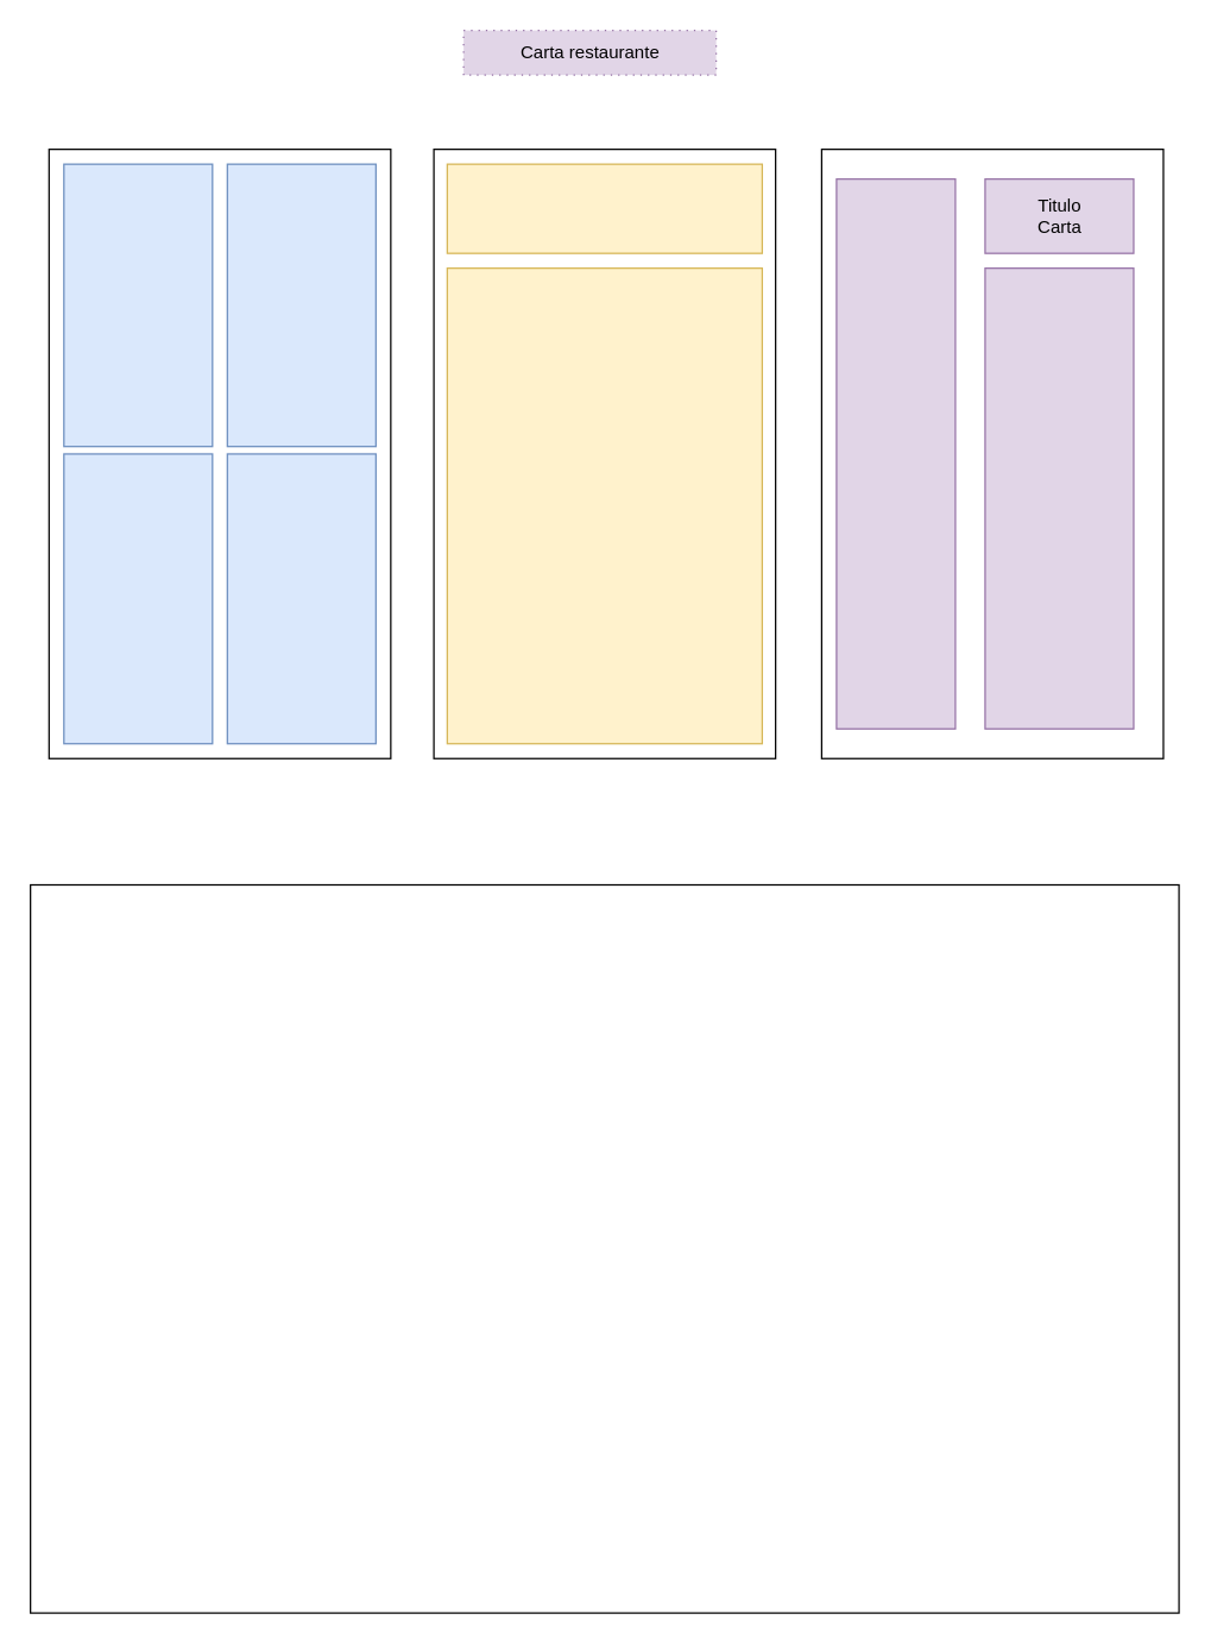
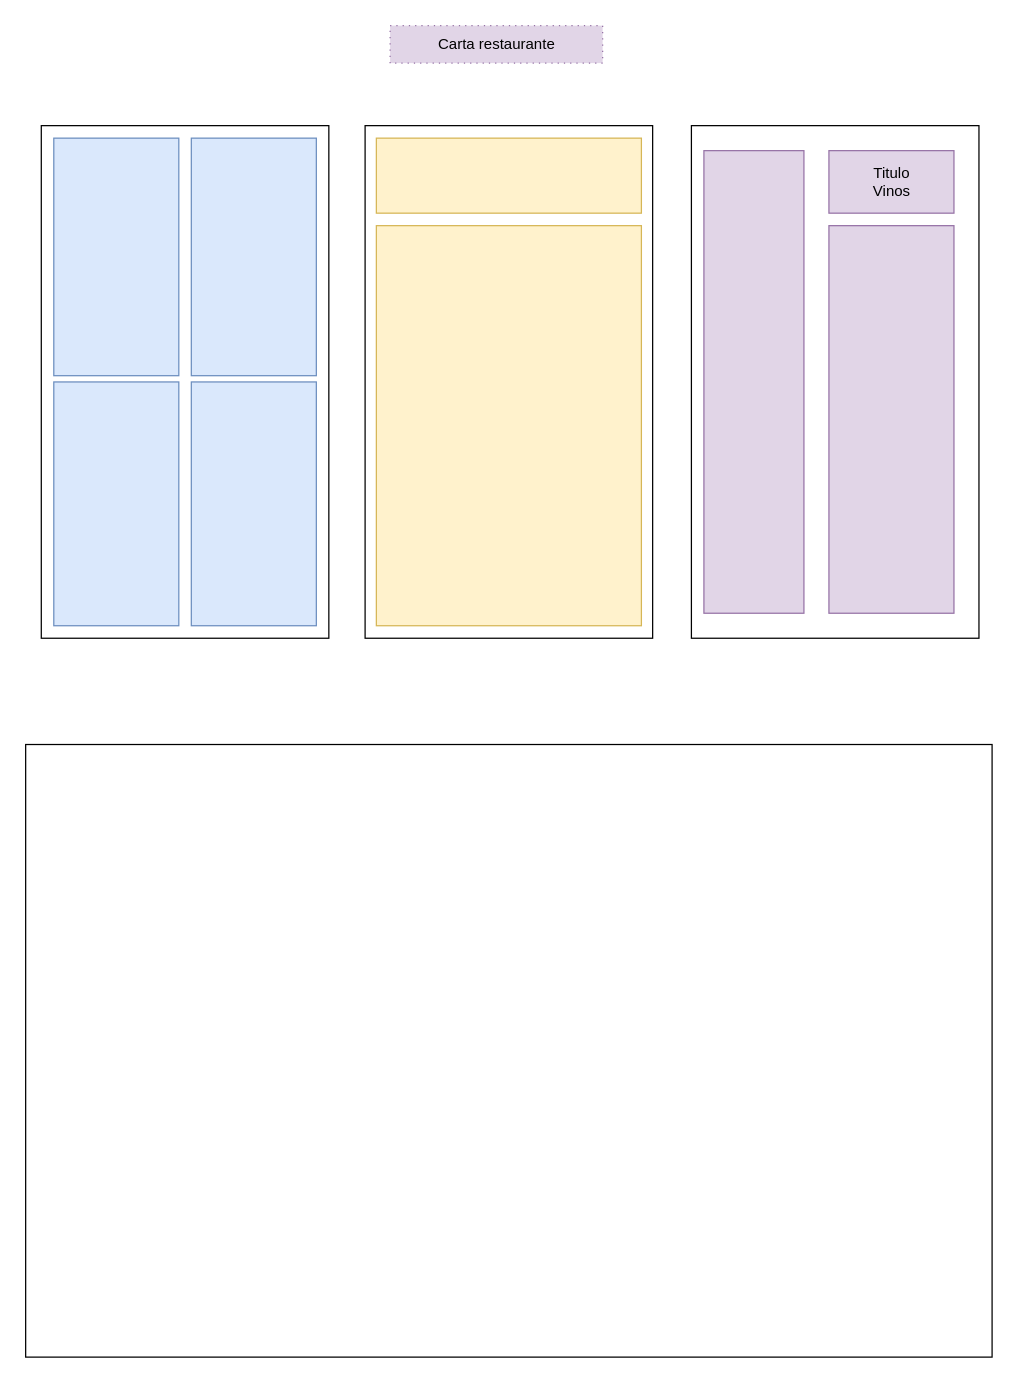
  <mxCell id="0" />
  <mxCell id="1" parent="0" />
  <mxCell id="2" value="" style="rounded=0;whiteSpace=wrap;html=1;" parent="1" vertex="1"><mxGeometry x="32.5" y="100" width="230" height="410" as="geometry" /></mxCell>
  <mxCell id="3" value="Carta restaurante" style="text;html=1;align=center;verticalAlign=middle;whiteSpace=wrap;rounded=0;fillColor=#e1d5e7;strokeColor=#9673a6;dashed=1;strokeWidth=1;dashPattern=1 4;perimeterSpacing=8;sketch=0;" parent="1" vertex="1"><mxGeometry x="311.5" y="20" width="170" height="30" as="geometry" /></mxCell>
  <mxCell id="4" value="" style="rounded=0;whiteSpace=wrap;html=1;" parent="1" vertex="1"><mxGeometry x="291.5" y="100" width="230" height="410" as="geometry" /></mxCell>
  <mxCell id="5" value="" style="rounded=0;whiteSpace=wrap;html=1;" parent="1" vertex="1"><mxGeometry x="552.5" y="100" width="230" height="410" as="geometry" /></mxCell>
  <mxCell id="6" value="" style="rounded=0;whiteSpace=wrap;html=1;fillColor=#dae8fc;strokeColor=#6c8ebf;" parent="1" vertex="1"><mxGeometry x="42.5" y="110" width="100" height="190" as="geometry" /></mxCell>
  <mxCell id="7" value="" style="rounded=0;whiteSpace=wrap;html=1;fillColor=#dae8fc;strokeColor=#6c8ebf;" parent="1" vertex="1"><mxGeometry x="152.5" y="110" width="100" height="190" as="geometry" /></mxCell>
  <mxCell id="8" value="" style="rounded=0;whiteSpace=wrap;html=1;fillColor=#dae8fc;strokeColor=#6c8ebf;" parent="1" vertex="1"><mxGeometry x="42.5" y="305" width="100" height="195" as="geometry" /></mxCell>
  <mxCell id="9" value="" style="rounded=0;whiteSpace=wrap;html=1;fillColor=#dae8fc;strokeColor=#6c8ebf;" parent="1" vertex="1"><mxGeometry x="152.5" y="305" width="100" height="195" as="geometry" /></mxCell>
  <mxCell id="10" value="" style="rounded=0;whiteSpace=wrap;html=1;fillColor=#fff2cc;strokeColor=#d6b656;" parent="1" vertex="1"><mxGeometry x="300.5" y="110" width="212" height="60" as="geometry" /></mxCell>
  <mxCell id="11" value="" style="rounded=0;whiteSpace=wrap;html=1;fillColor=#fff2cc;strokeColor=#d6b656;" parent="1" vertex="1"><mxGeometry x="300.5" y="180" width="212" height="320" as="geometry" /></mxCell>
  <mxCell id="12" value="" style="rounded=0;whiteSpace=wrap;html=1;fillColor=#e1d5e7;strokeColor=#9673a6;" parent="1" vertex="1"><mxGeometry x="562.5" y="120" width="80" height="370" as="geometry" /></mxCell>
  <mxCell id="13" value="" style="rounded=0;whiteSpace=wrap;html=1;fillColor=#e1d5e7;strokeColor=#9673a6;" parent="1" vertex="1"><mxGeometry x="662.5" y="180" width="100" height="310" as="geometry" /></mxCell>
  <mxCell id="14" value="" style="rounded=0;whiteSpace=wrap;html=1;fillColor=#e1d5e7;strokeColor=#9673a6;glass=0;sketch=0;shadow=0;" parent="1" vertex="1"><mxGeometry x="662.5" y="120" width="100" height="50" as="geometry" /></mxCell>
- <mxCell id="15" value="Titulo Carta" style="text;html=1;strokeColor=none;fillColor=none;align=center;verticalAlign=middle;whiteSpace=wrap;rounded=0;shadow=0;" parent="1" vertex="1"><mxGeometry x="682.5" y="130" width="60" height="30" as="geometry" /></mxCell>
+ <mxCell id="15" value="Titulo Vinos" style="text;html=1;strokeColor=none;fillColor=none;align=center;verticalAlign=middle;whiteSpace=wrap;rounded=0;shadow=0;" parent="1" vertex="1"><mxGeometry x="682.5" y="130" width="60" height="30" as="geometry" /></mxCell>
  <mxCell id="16" value="" style="rounded=0;whiteSpace=wrap;html=1;" vertex="1" parent="1"><mxGeometry x="20" y="595" width="773" height="490" as="geometry" /></mxCell>
